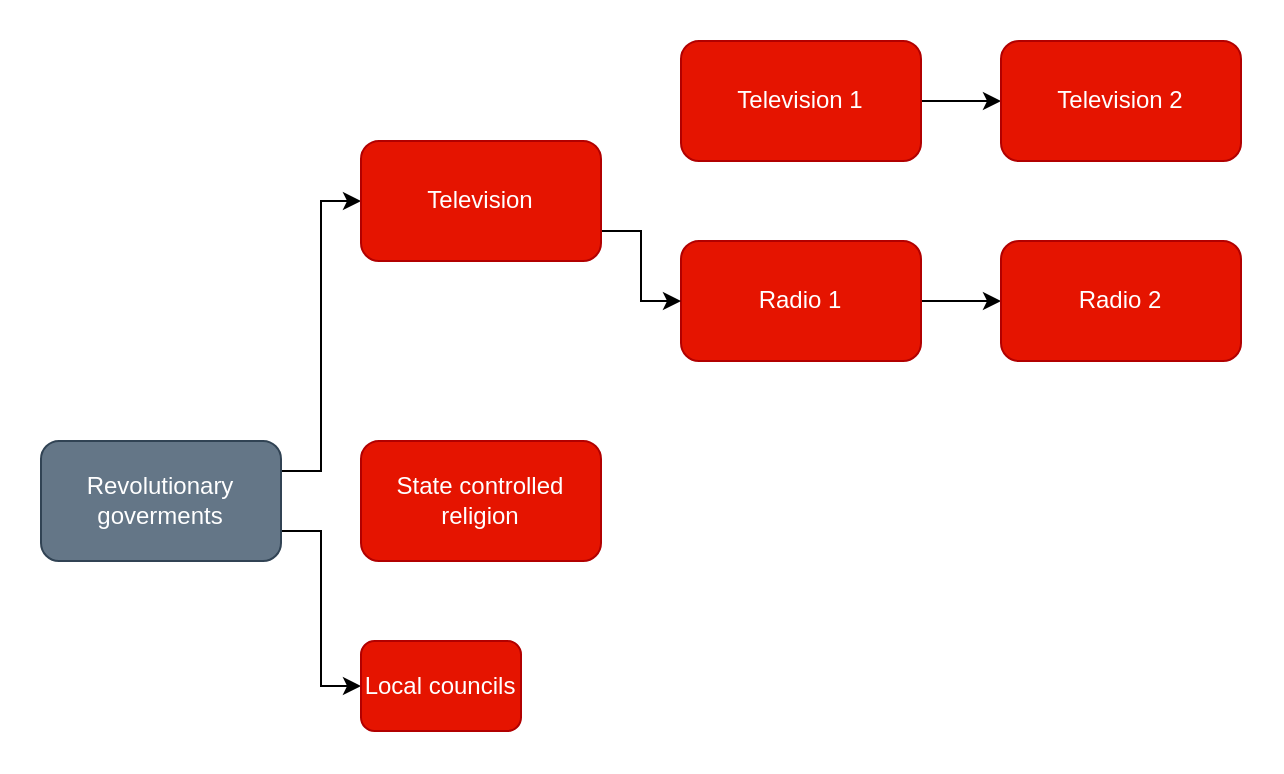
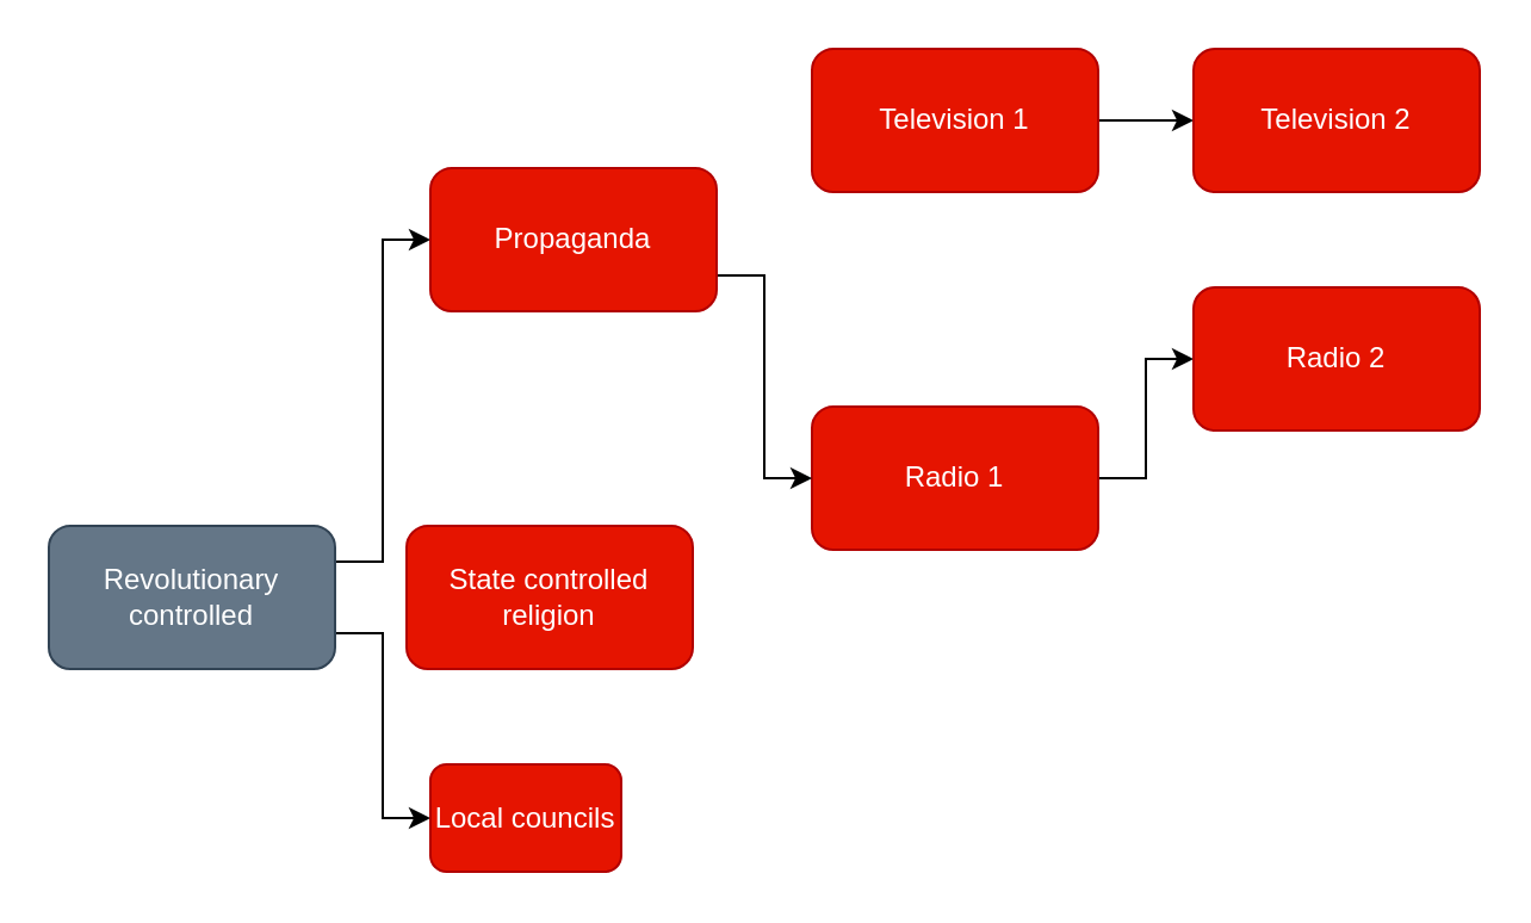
  <mxCell id="0" />
  <mxCell id="1" parent="0" />
  <mxCell id="2" style="edgeStyle=orthogonalEdgeStyle;rounded=0;orthogonalLoop=1;jettySize=auto;html=1;exitX=1;exitY=0.25;exitDx=0;exitDy=0;entryX=0;entryY=0.5;entryDx=0;entryDy=0;" edge="1" parent="1" source="4" target="12"><mxGeometry relative="1" as="geometry" /></mxCell>
  <mxCell id="3" style="edgeStyle=orthogonalEdgeStyle;rounded=0;orthogonalLoop=1;jettySize=auto;html=1;exitX=1;exitY=0.75;exitDx=0;exitDy=0;entryX=0;entryY=0.5;entryDx=0;entryDy=0;" edge="1" parent="1" source="4" target="14"><mxGeometry relative="1" as="geometry" /></mxCell>
- <mxCell id="4" value="Revolutionary goverments" style="rounded=1;whiteSpace=wrap;html=1;fillColor=#647687;strokeColor=#314354;fontColor=#ffffff;" vertex="1" parent="1"><mxGeometry x="20" y="220" width="120" height="60" as="geometry" /></mxCell>
+ <mxCell id="4" value="Revolutionary controlled" style="rounded=1;whiteSpace=wrap;html=1;fillColor=#647687;strokeColor=#314354;fontColor=#ffffff;" vertex="1" parent="1"><mxGeometry x="20" y="220" width="120" height="60" as="geometry" /></mxCell>
  <mxCell id="5" style="edgeStyle=orthogonalEdgeStyle;rounded=0;orthogonalLoop=1;jettySize=auto;html=1;exitX=1;exitY=0.5;exitDx=0;exitDy=0;entryX=0;entryY=0.5;entryDx=0;entryDy=0;" edge="1" parent="1" source="6" target="7"><mxGeometry relative="1" as="geometry" /></mxCell>
- <mxCell id="6" value="Radio 1" style="rounded=1;whiteSpace=wrap;html=1;fillColor=#e51400;strokeColor=#B20000;fontColor=#ffffff;" vertex="1" parent="1"><mxGeometry x="340" y="120" width="120" height="60" as="geometry" /></mxCell>
+ <mxCell id="6" value="Radio 1" style="rounded=1;whiteSpace=wrap;html=1;fillColor=#e51400;strokeColor=#B20000;fontColor=#ffffff;" vertex="1" parent="1"><mxGeometry x="340" y="170" width="120" height="60" as="geometry" /></mxCell>
  <mxCell id="7" value="Radio 2" style="rounded=1;whiteSpace=wrap;html=1;fillColor=#e51400;strokeColor=#B20000;fontColor=#ffffff;" vertex="1" parent="1"><mxGeometry x="500" y="120" width="120" height="60" as="geometry" /></mxCell>
  <mxCell id="8" style="edgeStyle=orthogonalEdgeStyle;rounded=0;orthogonalLoop=1;jettySize=auto;html=1;exitX=1;exitY=0.5;exitDx=0;exitDy=0;entryX=0;entryY=0.5;entryDx=0;entryDy=0;" edge="1" parent="1" source="9" target="10"><mxGeometry relative="1" as="geometry" /></mxCell>
  <mxCell id="9" value="Television 1" style="rounded=1;whiteSpace=wrap;html=1;fillColor=#e51400;strokeColor=#B20000;fontColor=#ffffff;" vertex="1" parent="1"><mxGeometry x="340" y="20" width="120" height="60" as="geometry" /></mxCell>
  <mxCell id="10" value="Television 2" style="rounded=1;whiteSpace=wrap;html=1;fillColor=#e51400;strokeColor=#B20000;fontColor=#ffffff;" vertex="1" parent="1"><mxGeometry x="500" y="20" width="120" height="60" as="geometry" /></mxCell>
  <mxCell id="11" style="edgeStyle=orthogonalEdgeStyle;rounded=0;orthogonalLoop=1;jettySize=auto;html=1;exitX=1;exitY=0.75;exitDx=0;exitDy=0;entryX=0;entryY=0.5;entryDx=0;entryDy=0;" edge="1" parent="1" source="12" target="6"><mxGeometry relative="1" as="geometry" /></mxCell>
- <mxCell id="12" value="Television" style="rounded=1;whiteSpace=wrap;html=1;fillColor=#e51400;strokeColor=#B20000;fontColor=#ffffff;" vertex="1" parent="1"><mxGeometry x="180" y="70" width="120" height="60" as="geometry" /></mxCell>
- <mxCell id="13" value="State controlled religion" style="rounded=1;whiteSpace=wrap;html=1;fillColor=#e51400;strokeColor=#B20000;fontColor=#ffffff;" vertex="1" parent="1"><mxGeometry x="180" y="220" width="120" height="60" as="geometry" /></mxCell>
+ <mxCell id="12" value="Propaganda" style="rounded=1;whiteSpace=wrap;html=1;fillColor=#e51400;strokeColor=#B20000;fontColor=#ffffff;" vertex="1" parent="1"><mxGeometry x="180" y="70" width="120" height="60" as="geometry" /></mxCell>
+ <mxCell id="13" value="State controlled religion" style="rounded=1;whiteSpace=wrap;html=1;fillColor=#e51400;strokeColor=#B20000;fontColor=#ffffff;" vertex="1" parent="1"><mxGeometry x="170" y="220" width="120" height="60" as="geometry" /></mxCell>
  <mxCell id="14" value="Local councils" style="rounded=1;whiteSpace=wrap;html=1;fillColor=#e51400;strokeColor=#B20000;fontColor=#ffffff;" vertex="1" parent="1"><mxGeometry x="180" y="320" width="80" height="45" as="geometry" /></mxCell>
